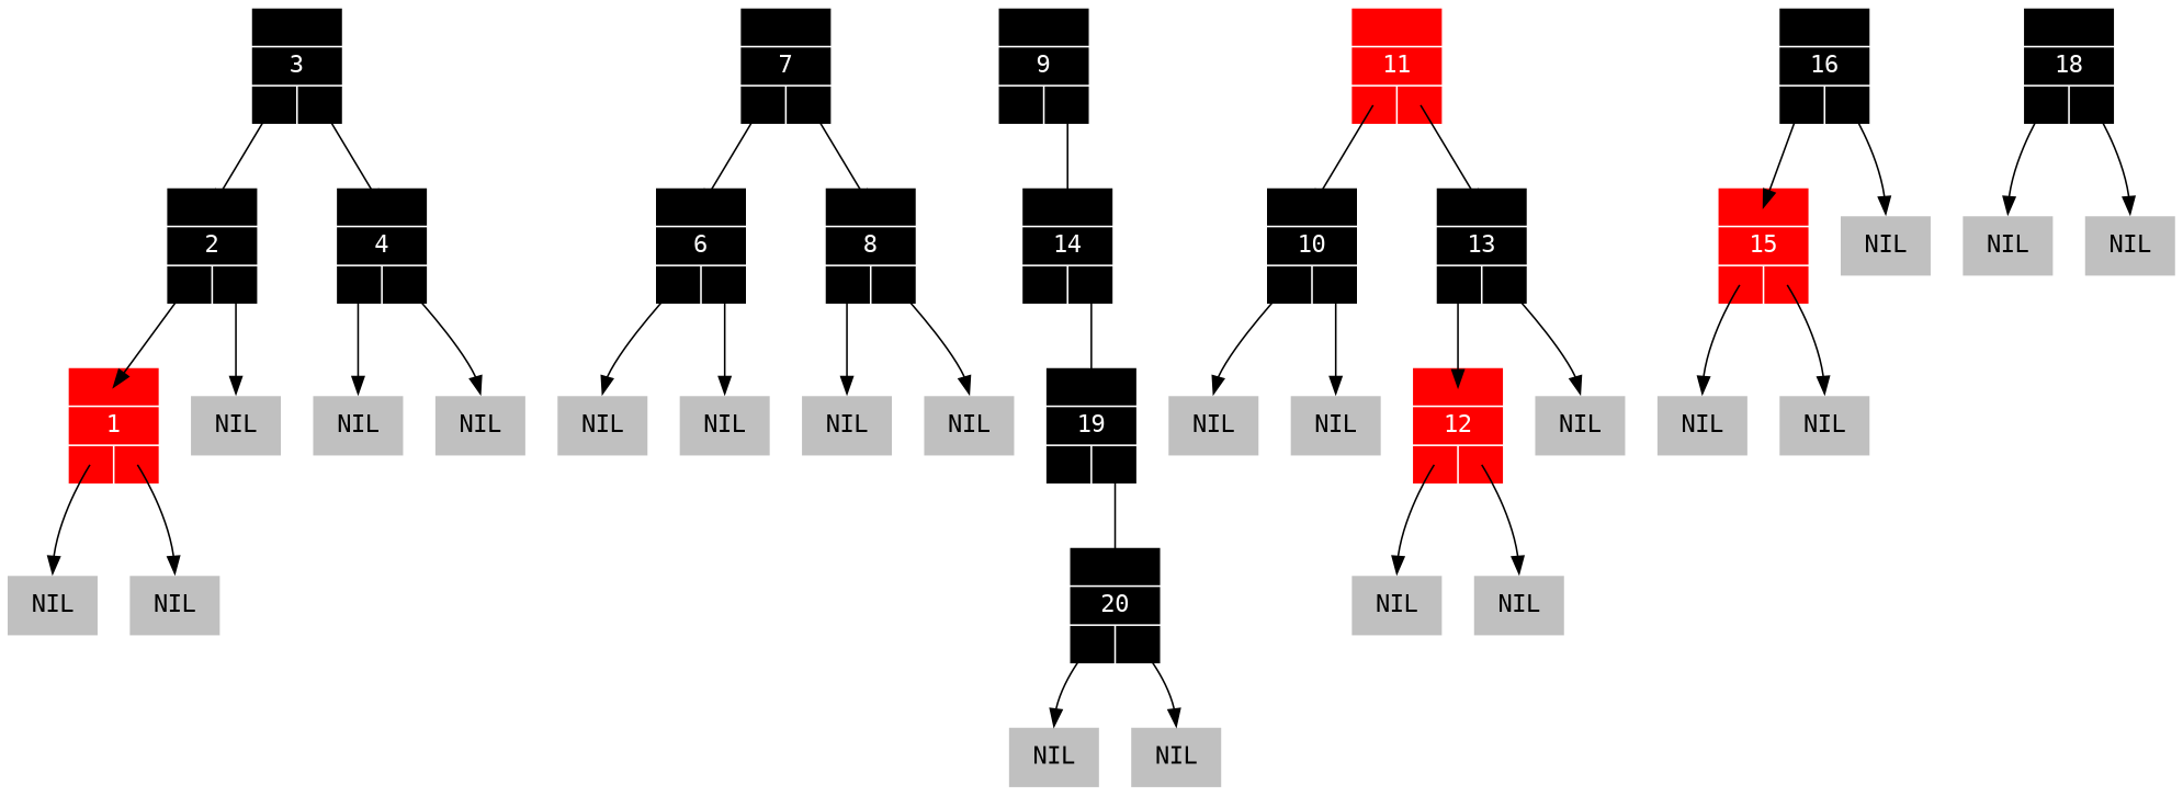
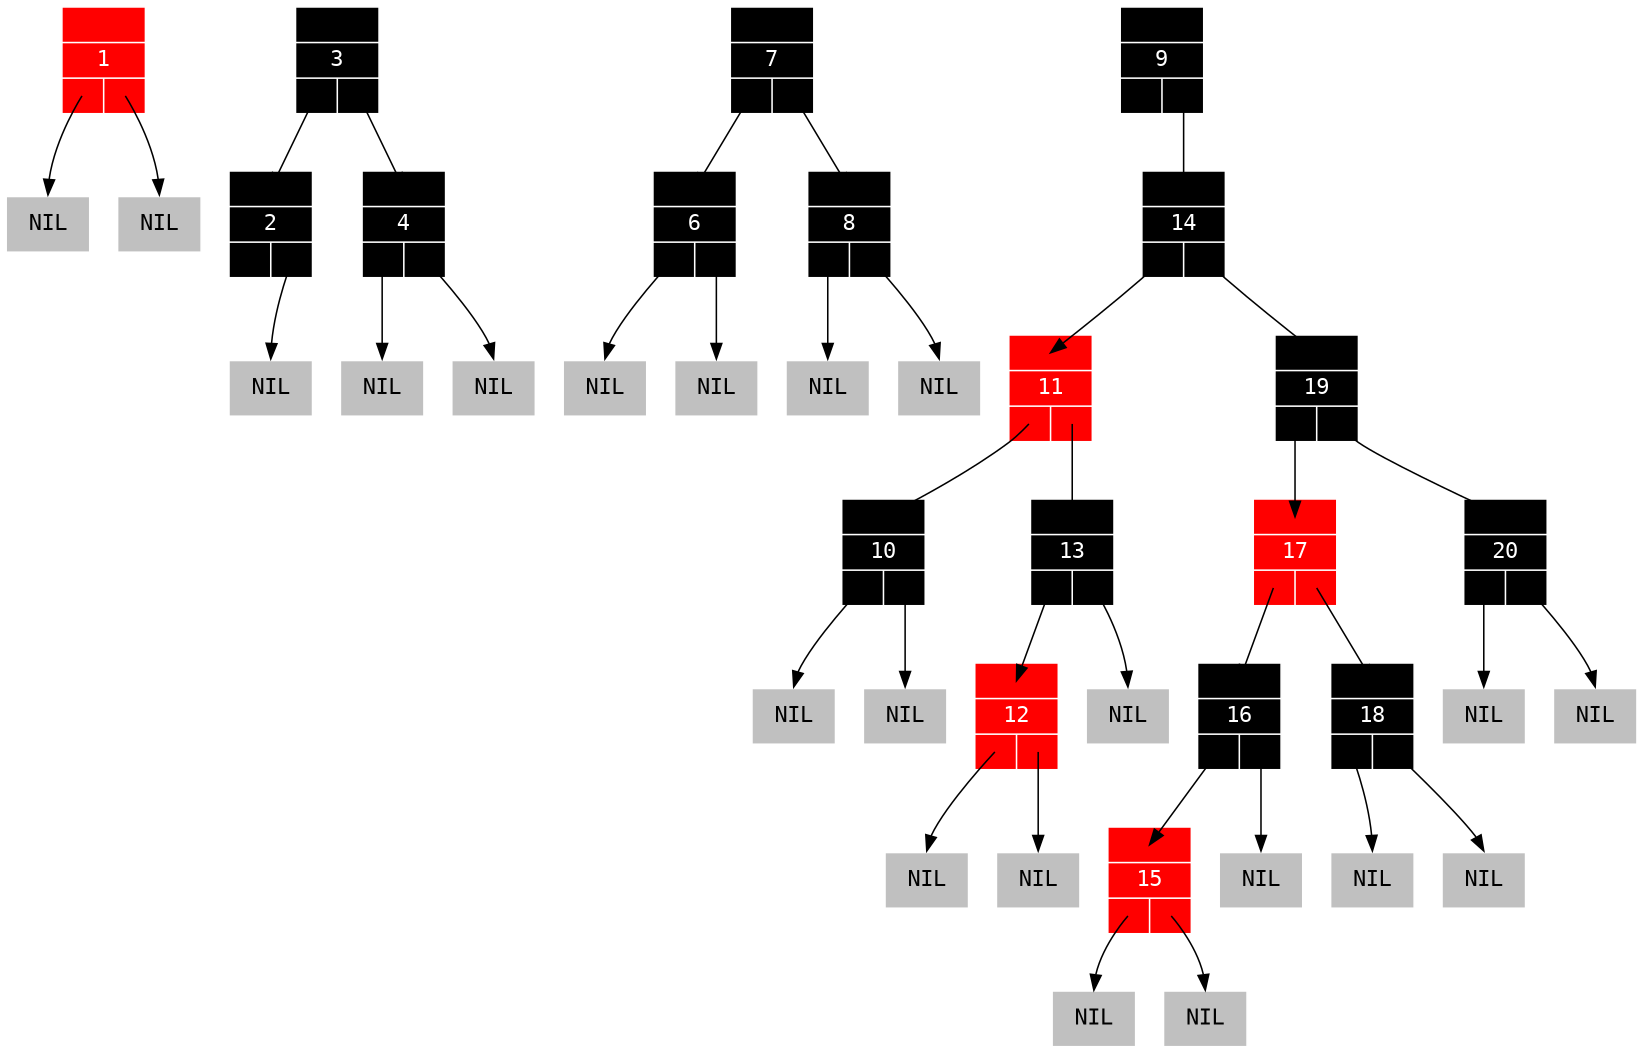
  digraph {
    fontname="DejaVu Sans Mono"
    ranksep=0.5
    node [color=white fillcolor=grey fontname="DejaVu Sans Mono" shape=record style=filled]
    edge [fontname="DejaVu Sans Mono" headclip=false headport=n tailclip=false tailport="right:c"]
    n1 [fillcolor=red fontcolor=white label="{{<parent>}|1|{<left>|<right>}}"]
    n2 [label=NIL]
    n3 [label=NIL]
    n4 [fillcolor=black fontcolor=white label="{{<parent>}|2|{<left>|<right>}}"]
    n5 [label=NIL]
    n6 [fillcolor=black fontcolor=white label="{{<parent>}|3|{<left>|<right>}}"]
    n7 [fillcolor=black fontcolor=white label="{{<parent>}|4|{<left>|<right>}}"]
    n8 [label=NIL]
    n9 [label=NIL]
    n10 [fillcolor=black fontcolor=white label="{{<parent>}|7|{<left>|<right>}}"]
    n11 [fillcolor=black fontcolor=white label="{{<parent>}|6|{<left>|<right>}}"]
    n12 [fillcolor=black fontcolor=white label="{{<parent>}|8|{<left>|<right>}}"]
    n13 [label=NIL]
    n14 [label=NIL]
    n15 [label=NIL]
    n16 [label=NIL]
    n17 [fillcolor=black fontcolor=white label="{{<parent>}|9|{<left>|<right>}}"]
    n18 [fillcolor=black fontcolor=white label="{{<parent>}|14|{<left>|<right>}}"]
    n19 [fillcolor=red fontcolor=white label="{{<parent>}|11|{<left>|<right>}}"]
    n20 [fillcolor=black fontcolor=white label="{{<parent>}|19|{<left>|<right>}}"]
    n21 [fillcolor=black fontcolor=white label="{{<parent>}|10|{<left>|<right>}}"]
    n22 [fillcolor=black fontcolor=white label="{{<parent>}|13|{<left>|<right>}}"]
+   n23 [fillcolor=red fontcolor=white label="{{<parent>}|17|{<left>|<right>}}"]
    n24 [fillcolor=black fontcolor=white label="{{<parent>}|20|{<left>|<right>}}"]
    n25 [label=NIL]
    n26 [label=NIL]
    n27 [fillcolor=red fontcolor=white label="{{<parent>}|12|{<left>|<right>}}"]
    n28 [label=NIL]
    n29 [label=NIL]
    n30 [label=NIL]
    n31 [fillcolor=black fontcolor=white label="{{<parent>}|16|{<left>|<right>}}"]
    n32 [fillcolor=black fontcolor=white label="{{<parent>}|18|{<left>|<right>}}"]
    n33 [label=NIL]
    n34 [label=NIL]
    n35 [fillcolor=red fontcolor=white label="{{<parent>}|15|{<left>|<right>}}"]
    n36 [label=NIL]
    n37 [label=NIL]
    n38 [label=NIL]
    n39 [label=NIL]
    n40 [label=NIL]
    n1 -> n2 [tailport="left:c"]
    n1 -> n3
-   n4 -> n1 [headport="parent:c" tailport="left:c"]
    n4 -> n5
    n6 -> n4 [headport="parent:c" tailport="left:c"]
    n6 -> n7 [headport="parent:c"]
    n7 -> n8 [tailport="left:c"]
    n7 -> n9
    n10 -> n11 [headport="parent:c" tailport="left:c"]
    n10 -> n12 [headport="parent:c"]
    n11 -> n13 [tailport="left:c"]
    n11 -> n14
    n12 -> n15 [tailport="left:c"]
    n12 -> n16
    n17 -> n18 [headport="parent:c"]
+   n18 -> n19 [headport="parent:c" tailport="left:c"]
    n18 -> n20 [headport="parent:c"]
    n19 -> n21 [headport="parent:c" tailport="left:c"]
    n19 -> n22 [headport="parent:c"]
+   n20 -> n23 [headport="parent:c" tailport="left:c"]
    n20 -> n24 [headport="parent:c"]
    n21 -> n25 [tailport="left:c"]
    n21 -> n26
    n22 -> n27 [headport="parent:c" tailport="left:c"]
    n22 -> n28
+   n23 -> n31 [headport="parent:c" tailport="left:c"]
+   n23 -> n32 [headport="parent:c"]
    n24 -> n33 [tailport="left:c"]
    n24 -> n34
    n27 -> n29 [tailport="left:c"]
    n27 -> n30
    n31 -> n35 [headport="parent:c" tailport="left:c"]
    n31 -> n38
    n32 -> n39 [tailport="left:c"]
    n32 -> n40
    n35 -> n36 [tailport="left:c"]
    n35 -> n37
  }
